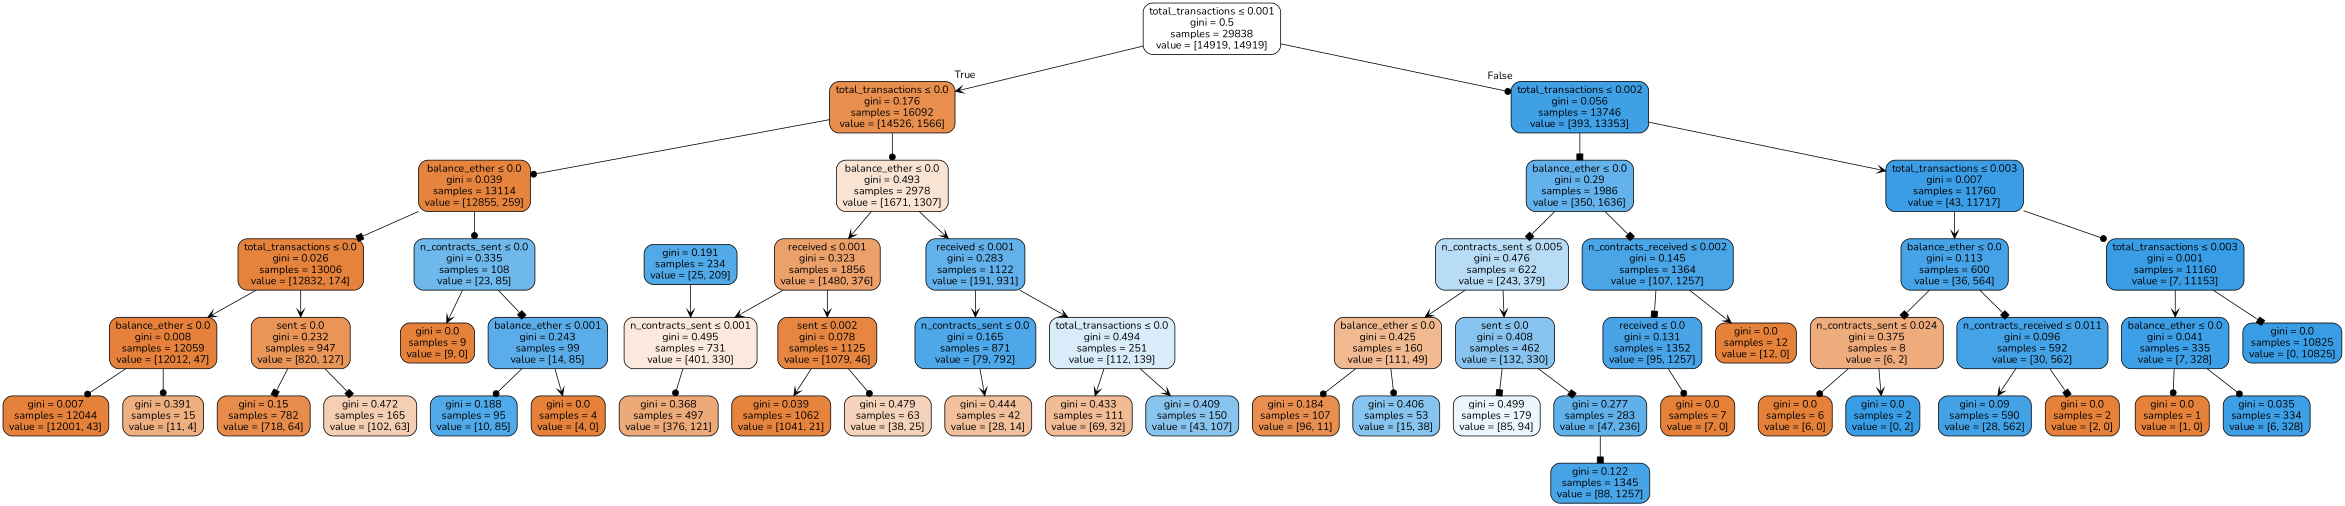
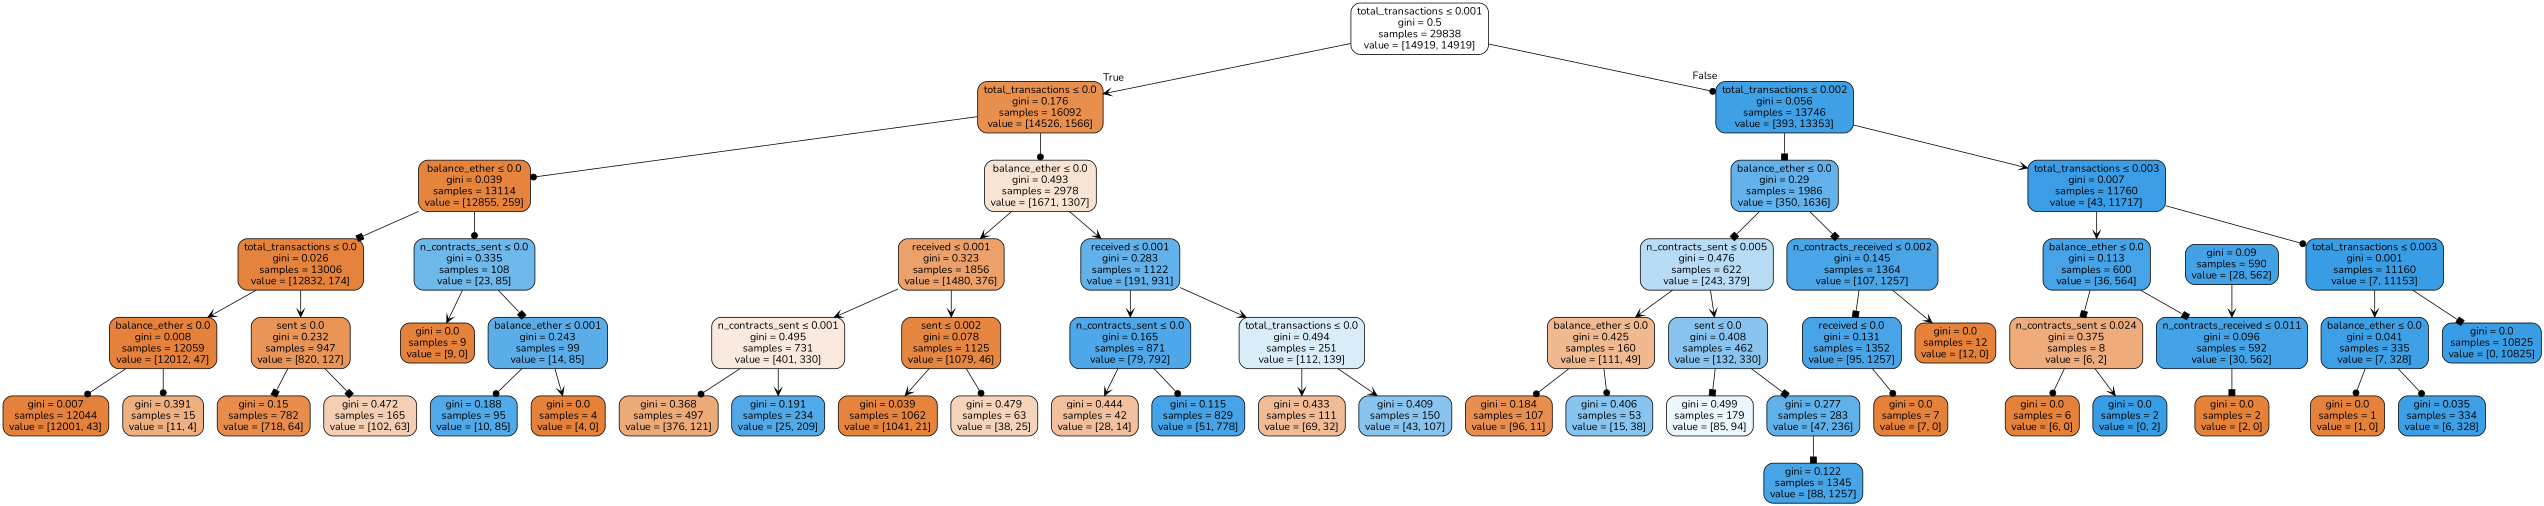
  digraph {
    fontname=Nunito
    node [color=black fillcolor="#e58139" fontname=Nunito shape=box style="filled, rounded"]
    edge [arrowhead=vee fontname=Nunito]
    n1 [fillcolor="#ffffff" label=<total_transactions &le; 0.001<br/>gini = 0.5<br/>samples = 29838<br/>value = [14919, 14919]>]
    n2 [fillcolor="#e88f4e" label=<total_transactions &le; 0.0<br/>gini = 0.176<br/>samples = 16092<br/>value = [14526, 1566]>]
    n3 [fillcolor="#3fa0e6" label=<total_transactions &le; 0.002<br/>gini = 0.056<br/>samples = 13746<br/>value = [393, 13353]>]
    n4 [fillcolor="#e6843d" label=<balance_ether &le; 0.0<br/>gini = 0.039<br/>samples = 13114<br/>value = [12855, 259]>]
    n5 [fillcolor="#f9e4d4" label=<balance_ether &le; 0.0<br/>gini = 0.493<br/>samples = 2978<br/>value = [1671, 1307]>]
    n6 [fillcolor="#63b2eb" label=<balance_ether &le; 0.0<br/>gini = 0.29<br/>samples = 1986<br/>value = [350, 1636]>]
    n7 [fillcolor="#3a9de5" label=<total_transactions &le; 0.003<br/>gini = 0.007<br/>samples = 11760<br/>value = [43, 11717]>]
    n8 [fillcolor="#e5833c" label=<total_transactions &le; 0.0<br/>gini = 0.026<br/>samples = 13006<br/>value = [12832, 174]>]
    n9 [fillcolor="#6fb8ec" label=<n_contracts_sent &le; 0.0<br/>gini = 0.335<br/>samples = 108<br/>value = [23, 85]>]
    n10 [fillcolor="#eca16b" label=<received &le; 0.001<br/>gini = 0.323<br/>samples = 1856<br/>value = [1480, 376]>]
    n11 [fillcolor="#62b1ea" label=<received &le; 0.001<br/>gini = 0.283<br/>samples = 1122<br/>value = [191, 931]>]
    n12 [fillcolor="#e5813a" label=<balance_ether &le; 0.0<br/>gini = 0.008<br/>samples = 12059<br/>value = [12012, 47]>]
    n13 [fillcolor="#e99558" label=<sent &le; 0.0<br/>gini = 0.232<br/>samples = 947<br/>value = [820, 127]>]
    n14 [label=<gini = 0.0<br/>samples = 9<br/>value = [9, 0]>]
    n15 [fillcolor="#5aade9" label=<balance_ether &le; 0.001<br/>gini = 0.243<br/>samples = 99<br/>value = [14, 85]>]
    n16 [fillcolor="#e5813a" label=<gini = 0.007<br/>samples = 12044<br/>value = [12001, 43]>]
    n17 [fillcolor="#eeaf81" label=<gini = 0.391<br/>samples = 15<br/>value = [11, 4]>]
    n18 [fillcolor="#e78c4b" label=<gini = 0.15<br/>samples = 782<br/>value = [718, 64]>]
    n19 [fillcolor="#f5cfb3" label=<gini = 0.472<br/>samples = 165<br/>value = [102, 63]>]
    n20 [fillcolor="#50a9e8" label=<gini = 0.188<br/>samples = 95<br/>value = [10, 85]>]
    n21 [label=<gini = 0.0<br/>samples = 4<br/>value = [4, 0]>]
    n22 [fillcolor="#fae9dc" label=<n_contracts_sent &le; 0.001<br/>gini = 0.495<br/>samples = 731<br/>value = [401, 330]>]
    n23 [fillcolor="#e68641" label=<sent &le; 0.002<br/>gini = 0.078<br/>samples = 1125<br/>value = [1079, 46]>]
    n24 [fillcolor="#4da7e8" label=<n_contracts_sent &le; 0.0<br/>gini = 0.165<br/>samples = 871<br/>value = [79, 792]>]
    n25 [fillcolor="#d9ecfa" label=<total_transactions &le; 0.0<br/>gini = 0.494<br/>samples = 251<br/>value = [112, 139]>]
    n26 [fillcolor="#edaa79" label=<gini = 0.368<br/>samples = 497<br/>value = [376, 121]>]
    n27 [fillcolor="#51a9e8" label=<gini = 0.191<br/>samples = 234<br/>value = [25, 209]>]
    n28 [fillcolor="#e6843d" label=<gini = 0.039<br/>samples = 1062<br/>value = [1041, 21]>]
    n29 [fillcolor="#f6d4bb" label=<gini = 0.479<br/>samples = 63<br/>value = [38, 25]>]
    n30 [fillcolor="#f2c09c" label=<gini = 0.444<br/>samples = 42<br/>value = [28, 14]>]
+   n31 [fillcolor="#46a3e7" label=<gini = 0.115<br/>samples = 829<br/>value = [51, 778]>]
    n32 [fillcolor="#f1bb95" label=<gini = 0.433<br/>samples = 111<br/>value = [69, 32]>]
    n33 [fillcolor="#89c4ef" label=<gini = 0.409<br/>samples = 150<br/>value = [43, 107]>]
    n34 [fillcolor="#b8dcf6" label=<n_contracts_sent &le; 0.005<br/>gini = 0.476<br/>samples = 622<br/>value = [243, 379]>]
    n35 [fillcolor="#4aa5e7" label=<n_contracts_received &le; 0.002<br/>gini = 0.145<br/>samples = 1364<br/>value = [107, 1257]>]
    n36 [fillcolor="#46a3e7" label=<balance_ether &le; 0.0<br/>gini = 0.113<br/>samples = 600<br/>value = [36, 564]>]
    n37 [fillcolor="#399de5" label=<total_transactions &le; 0.003<br/>gini = 0.001<br/>samples = 11160<br/>value = [7, 11153]>]
    n38 [fillcolor="#f0b990" label=<balance_ether &le; 0.0<br/>gini = 0.425<br/>samples = 160<br/>value = [111, 49]>]
    n39 [fillcolor="#88c4ef" label=<sent &le; 0.0<br/>gini = 0.408<br/>samples = 462<br/>value = [132, 330]>]
    n40 [fillcolor="#48a4e7" label=<received &le; 0.0<br/>gini = 0.131<br/>samples = 1352<br/>value = [95, 1257]>]
    n41 [label=<gini = 0.0<br/>samples = 12<br/>value = [12, 0]>]
    n42 [fillcolor="#e88f50" label=<gini = 0.184<br/>samples = 107<br/>value = [96, 11]>]
    n43 [fillcolor="#87c4ef" label=<gini = 0.406<br/>samples = 53<br/>value = [15, 38]>]
    n44 [fillcolor="#ecf6fd" label=<gini = 0.499<br/>samples = 179<br/>value = [85, 94]>]
    n45 [fillcolor="#60b1ea" label=<gini = 0.277<br/>samples = 283<br/>value = [47, 236]>]
    n46 [fillcolor="#47a4e7" label=<gini = 0.122<br/>samples = 1345<br/>value = [88, 1257]>]
    n47 [label=<gini = 0.0<br/>samples = 7<br/>value = [7, 0]>]
    n48 [fillcolor="#eeab7b" label=<n_contracts_sent &le; 0.024<br/>gini = 0.375<br/>samples = 8<br/>value = [6, 2]>]
    n49 [fillcolor="#44a2e6" label=<n_contracts_received &le; 0.011<br/>gini = 0.096<br/>samples = 592<br/>value = [30, 562]>]
    n50 [fillcolor="#3d9fe6" label=<balance_ether &le; 0.0<br/>gini = 0.041<br/>samples = 335<br/>value = [7, 328]>]
    n51 [fillcolor="#399de5" label=<gini = 0.0<br/>samples = 10825<br/>value = [0, 10825]>]
    n52 [label=<gini = 0.0<br/>samples = 6<br/>value = [6, 0]>]
    n53 [fillcolor="#399de5" label=<gini = 0.0<br/>samples = 2<br/>value = [0, 2]>]
    n54 [fillcolor="#43a2e6" label=<gini = 0.09<br/>samples = 590<br/>value = [28, 562]>]
    n55 [label=<gini = 0.0<br/>samples = 2<br/>value = [2, 0]>]
    n56 [label=<gini = 0.0<br/>samples = 1<br/>value = [1, 0]>]
    n57 [fillcolor="#3d9fe5" label=<gini = 0.035<br/>samples = 334<br/>value = [6, 328]>]
    n1 -> n2 [headlabel=True labelangle=45 labeldistance=2.5]
    n1 -> n3 [arrowhead=dot headlabel=False labelangle=-45 labeldistance=2.5]
    n2 -> n4 [arrowhead=dot]
    n2 -> n5 [arrowhead=dot]
    n3 -> n6 [arrowhead=box]
    n3 -> n7
    n4 -> n8 [arrowhead=box]
    n4 -> n9 [arrowhead=dot]
    n5 -> n10
    n5 -> n11
    n6 -> n34 [arrowhead=box]
    n6 -> n35 [arrowhead=box]
    n7 -> n36
    n7 -> n37 [arrowhead=dot]
    n8 -> n12
    n8 -> n13
    n9 -> n14
    n9 -> n15 [arrowhead=box]
    n10 -> n22
    n10 -> n23
    n11 -> n24
    n11 -> n25
    n12 -> n16 [arrowhead=dot]
    n12 -> n17 [arrowhead=dot]
    n13 -> n18 [arrowhead=box]
    n13 -> n19 [arrowhead=box]
    n15 -> n20 [arrowhead=dot]
    n15 -> n21
    n22 -> n26 [arrowhead=dot]
-   n27 -> n22
+   n22 -> n27
    n23 -> n28
    n23 -> n29 [arrowhead=dot]
    n24 -> n30
+   n24 -> n31 [arrowhead=dot]
    n25 -> n32
    n25 -> n33
    n34 -> n38
    n34 -> n39
    n35 -> n40 [arrowhead=box]
    n35 -> n41
    n36 -> n48 [arrowhead=box]
    n36 -> n49 [arrowhead=box]
    n37 -> n50
    n37 -> n51 [arrowhead=box]
    n38 -> n42 [arrowhead=dot]
    n38 -> n43 [arrowhead=dot]
    n39 -> n44 [arrowhead=box]
    n39 -> n45 [arrowhead=box]
    n40 -> n47 [arrowhead=dot]
    n45 -> n46 [arrowhead=box]
    n48 -> n52 [arrowhead=dot]
    n48 -> n53
-   n49 -> n54
+   n54 -> n49
    n49 -> n55 [arrowhead=box]
    n50 -> n56 [arrowhead=dot]
    n50 -> n57 [arrowhead=dot]
  }
